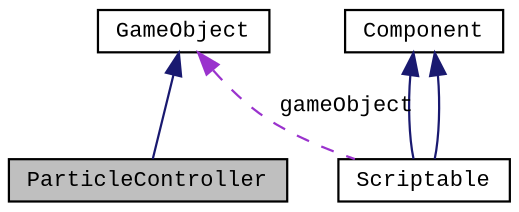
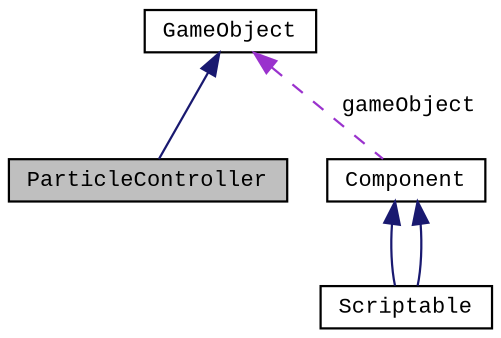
  digraph {
    fontname="Liberation Mono"
    node [color=black fillcolor=white fontname="Liberation Mono" fontsize=10 shape=record style=filled]
    edge [color=midnightblue dir=back fontname="Liberation Mono" fontsize=10 labelfontname=Helvetica labelfontsize=10 style=solid]
    n1 [fillcolor=grey75 fontcolor=black height=0.2 label=ParticleController width=0.4]
    n2 [height=0.2 label=Scriptable width=0.4]
    n3 [height=0.2 label=Component width=0.4]
    n4 [height=0.2 label=GameObject width=0.4]
    n3 -> n2
    n3 -> n2
    n4 -> n1
-   n4 -> n2 [color=darkorchid3 label=" gameObject" style=dashed]
+   n4 -> n3 [color=darkorchid3 label=" gameObject" style=dashed]
  }
